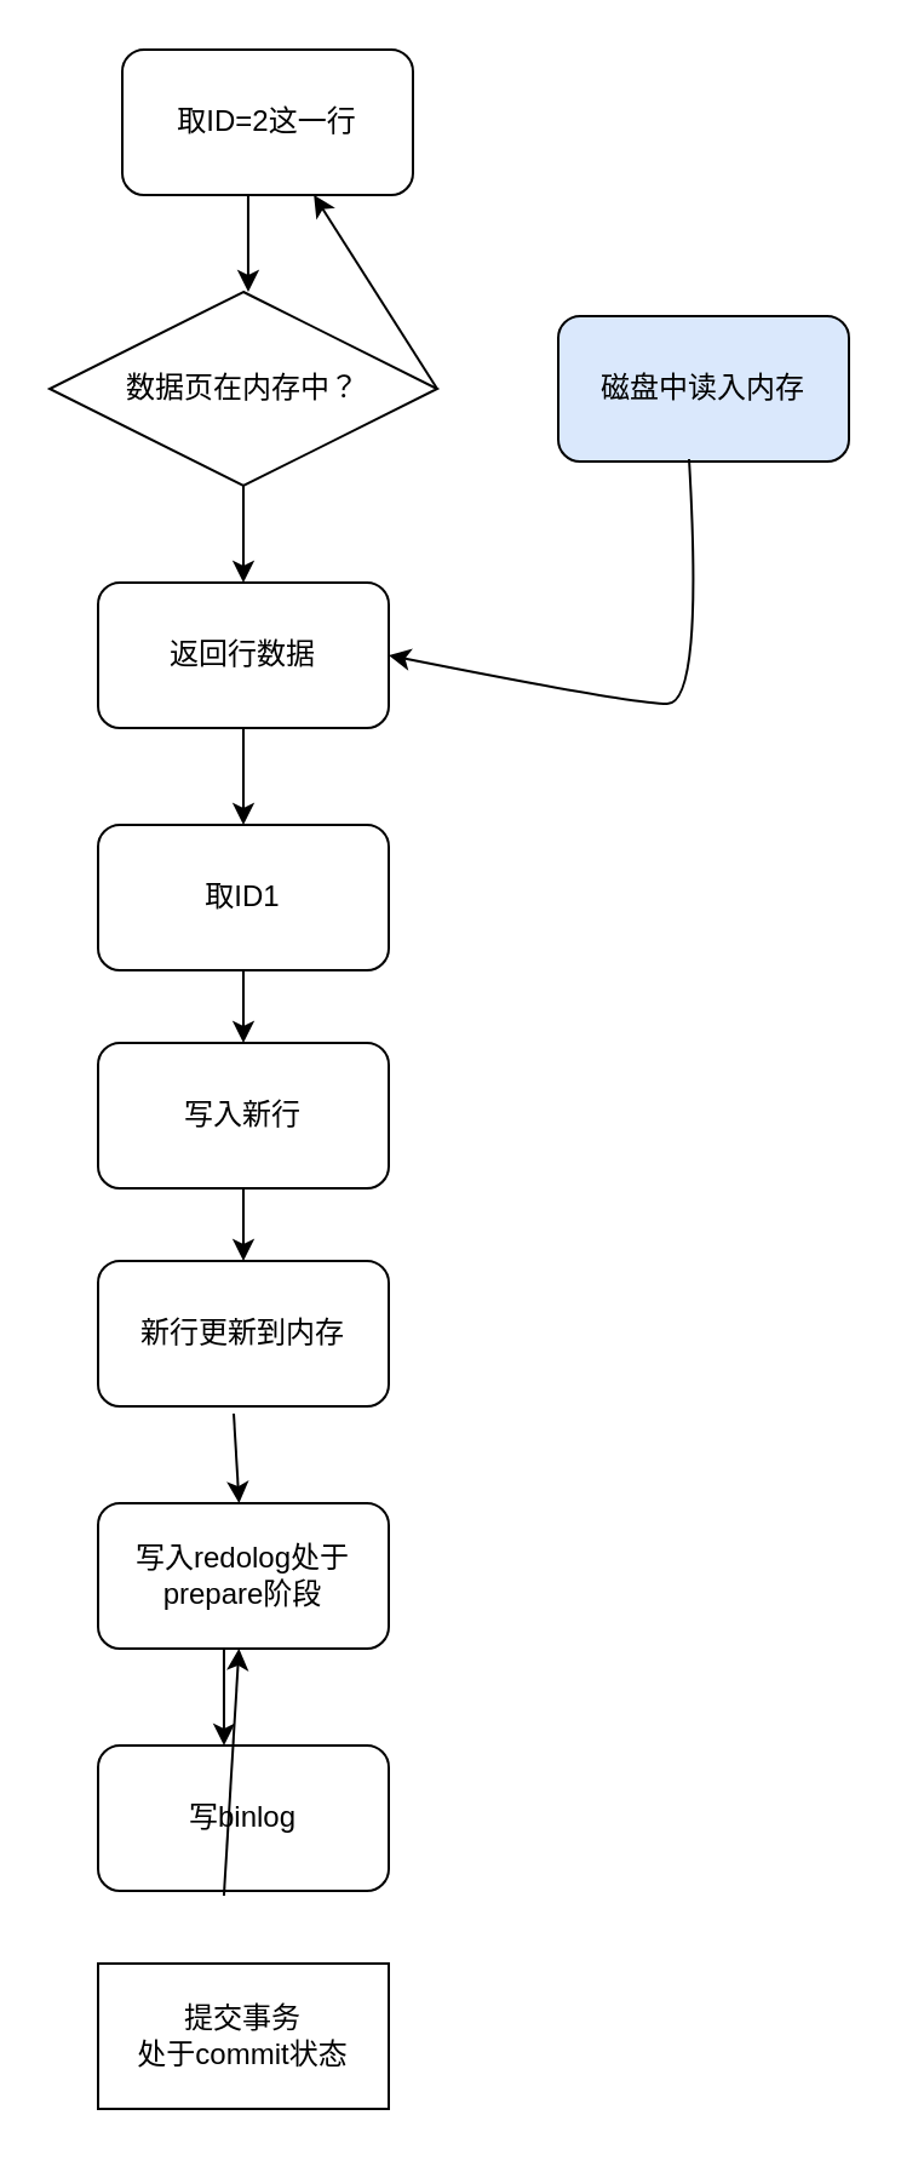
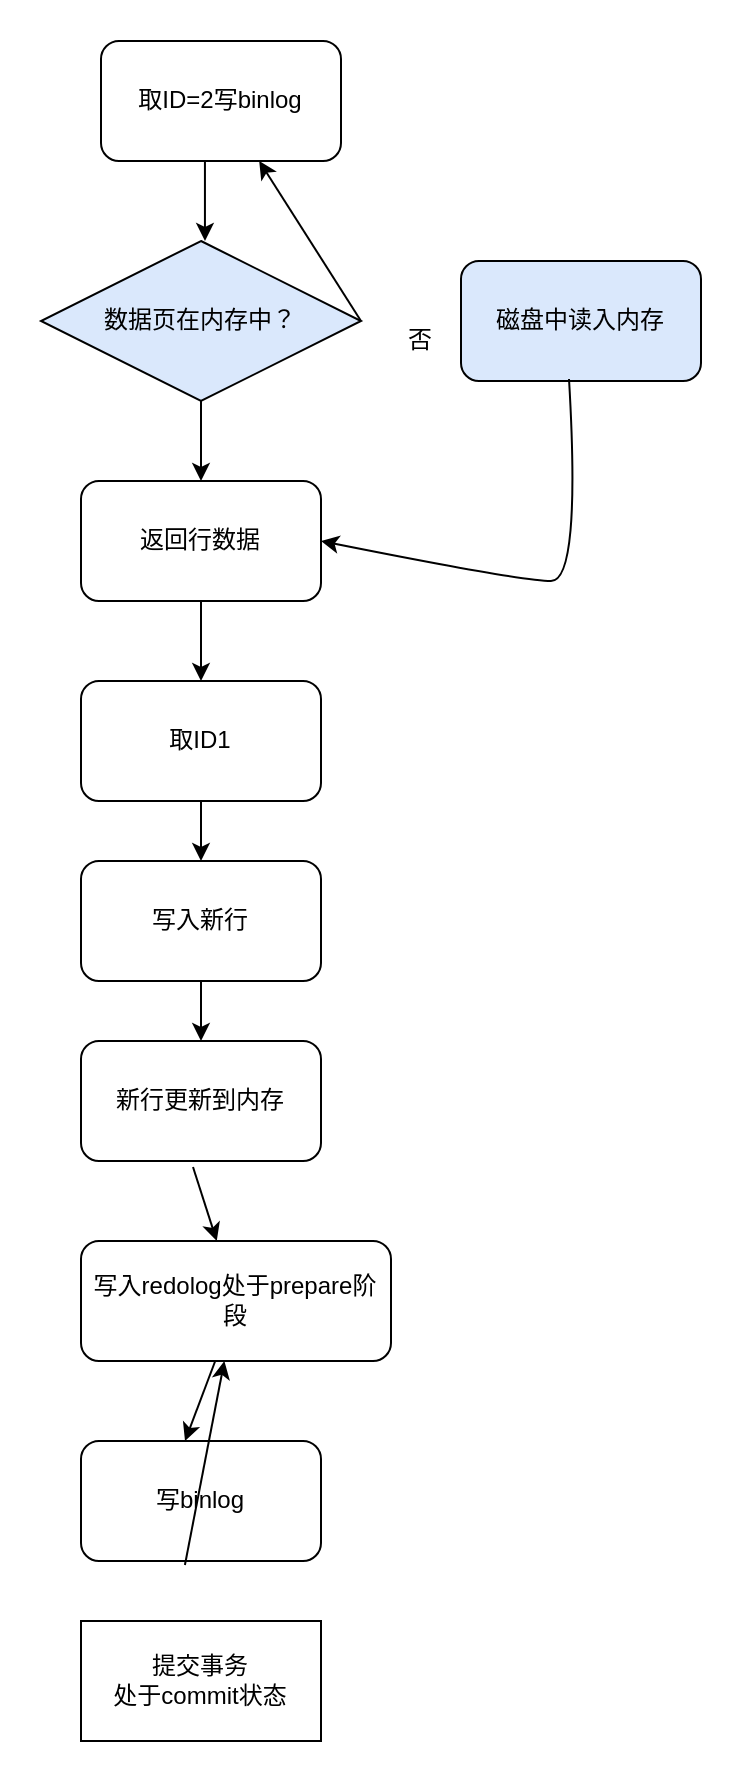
  <mxCell id="0" />
  <mxCell id="1" parent="0" />
- <mxCell id="2" value="取ID=2这一行" style="rounded=1;whiteSpace=wrap;html=1;" vertex="1" parent="1"><mxGeometry x="50" y="20" width="120" height="60" as="geometry" /></mxCell>
+ <mxCell id="2" value="取ID=2写binlog" style="rounded=1;whiteSpace=wrap;html=1;" vertex="1" parent="1"><mxGeometry x="50" y="20" width="120" height="60" as="geometry" /></mxCell>
  <mxCell id="3" value="" style="endArrow=classic;html=1;exitX=0.433;exitY=1;exitDx=0;exitDy=0;exitPerimeter=0;" edge="1" parent="1" source="2"><mxGeometry width="50" height="50" relative="1" as="geometry"><mxPoint x="130" y="170" as="sourcePoint" /><mxPoint x="102" y="120" as="targetPoint" /></mxGeometry></mxCell>
- <mxCell id="4" value="数据页在内存中？" style="rhombus;whiteSpace=wrap;html=1;" vertex="1" parent="1"><mxGeometry x="20" y="120" width="160" height="80" as="geometry" /></mxCell>
+ <mxCell id="4" value="数据页在内存中？" style="rhombus;whiteSpace=wrap;html=1;fillColor=#dae8fc;" vertex="1" parent="1"><mxGeometry x="20" y="120" width="160" height="80" as="geometry" /></mxCell>
  <mxCell id="5" value="" style="endArrow=classic;html=1;exitX=0.5;exitY=1;exitDx=0;exitDy=0;" edge="1" parent="1" source="4"><mxGeometry width="50" height="50" relative="1" as="geometry"><mxPoint x="110" y="300" as="sourcePoint" /><mxPoint x="100" y="240" as="targetPoint" /></mxGeometry></mxCell>
  <mxCell id="6" value="是" style="text;html=1;strokeColor=none;fillColor=none;align=center;verticalAlign=middle;whiteSpace=wrap;rounded=0;" vertex="1" parent="1"><mxGeometry x="50" y="240" width="40" height="20" as="geometry" /></mxCell>
  <mxCell id="7" value="" style="endArrow=classic;html=1;exitX=1;exitY=0.5;exitDx=0;exitDy=0;" edge="1" parent="1" source="4" target="2"><mxGeometry width="50" height="50" relative="1" as="geometry"><mxPoint x="190" y="200" as="sourcePoint" /><mxPoint x="250" y="180" as="targetPoint" /></mxGeometry></mxCell>
+ <mxCell id="8" value="否" style="text;html=1;strokeColor=none;fillColor=none;align=center;verticalAlign=middle;whiteSpace=wrap;rounded=0;" vertex="1" parent="1"><mxGeometry x="190" y="160" width="40" height="20" as="geometry" /></mxCell>
  <mxCell id="9" value="磁盘中读入内存" style="rounded=1;whiteSpace=wrap;html=1;fillColor=#dae8fc;" vertex="1" parent="1"><mxGeometry x="230" y="130" width="120" height="60" as="geometry" /></mxCell>
  <mxCell id="10" value="返回行数据" style="rounded=1;whiteSpace=wrap;html=1;" vertex="1" parent="1"><mxGeometry x="40" y="240" width="120" height="60" as="geometry" /></mxCell>
  <mxCell id="11" value="" style="curved=1;endArrow=classic;html=1;exitX=0.45;exitY=0.983;exitDx=0;exitDy=0;exitPerimeter=0;entryX=1;entryY=0.5;entryDx=0;entryDy=0;" edge="1" parent="1" source="9" target="10"><mxGeometry width="50" height="50" relative="1" as="geometry"><mxPoint x="260" y="340" as="sourcePoint" /><mxPoint x="170" y="310" as="targetPoint" /><Array as="points"><mxPoint x="290" y="290" /><mxPoint x="260" y="290" /></Array></mxGeometry></mxCell>
  <mxCell id="12" value="" style="endArrow=classic;html=1;exitX=0.5;exitY=1;exitDx=0;exitDy=0;" edge="1" parent="1" source="10"><mxGeometry width="50" height="50" relative="1" as="geometry"><mxPoint x="60" y="430" as="sourcePoint" /><mxPoint x="100" y="340" as="targetPoint" /></mxGeometry></mxCell>
  <mxCell id="13" value="取ID1" style="rounded=1;whiteSpace=wrap;html=1;" vertex="1" parent="1"><mxGeometry x="40" y="340" width="120" height="60" as="geometry" /></mxCell>
  <mxCell id="14" value="" style="endArrow=classic;html=1;exitX=0.5;exitY=1;exitDx=0;exitDy=0;" edge="1" parent="1" source="13"><mxGeometry width="50" height="50" relative="1" as="geometry"><mxPoint x="90" y="580" as="sourcePoint" /><mxPoint x="100" y="430" as="targetPoint" /></mxGeometry></mxCell>
  <mxCell id="15" value="写入新行" style="rounded=1;whiteSpace=wrap;html=1;" vertex="1" parent="1"><mxGeometry x="40" y="430" width="120" height="60" as="geometry" /></mxCell>
  <mxCell id="16" value="" style="endArrow=classic;html=1;exitX=0.5;exitY=1;exitDx=0;exitDy=0;" edge="1" parent="1" source="15"><mxGeometry width="50" height="50" relative="1" as="geometry"><mxPoint x="80" y="680" as="sourcePoint" /><mxPoint x="100" y="520" as="targetPoint" /></mxGeometry></mxCell>
  <mxCell id="17" value="新行更新到内存" style="rounded=1;whiteSpace=wrap;html=1;" vertex="1" parent="1"><mxGeometry x="40" y="520" width="120" height="60" as="geometry" /></mxCell>
- <mxCell id="18" value="写入redolog处于prepare阶段" style="rounded=1;whiteSpace=wrap;html=1;" vertex="1" parent="1"><mxGeometry x="40" y="620" width="120" height="60" as="geometry" /></mxCell>
+ <mxCell id="18" value="写入redolog处于prepare阶段" style="rounded=1;whiteSpace=wrap;html=1;" vertex="1" parent="1"><mxGeometry x="40" y="620" width="155" height="60" as="geometry" /></mxCell>
  <mxCell id="19" value="写binlog" style="rounded=1;whiteSpace=wrap;html=1;" vertex="1" parent="1"><mxGeometry x="40" y="720" width="120" height="60" as="geometry" /></mxCell>
  <mxCell id="20" value="" style="endArrow=classic;html=1;" edge="1" parent="1" target="18"><mxGeometry width="50" height="50" relative="1" as="geometry"><mxPoint x="96" y="583" as="sourcePoint" /><mxPoint x="140" y="580" as="targetPoint" /></mxGeometry></mxCell>
  <mxCell id="21" value="" style="endArrow=classic;html=1;exitX=0.433;exitY=1;exitDx=0;exitDy=0;exitPerimeter=0;" edge="1" parent="1" source="18"><mxGeometry width="50" height="50" relative="1" as="geometry"><mxPoint x="100" y="740" as="sourcePoint" /><mxPoint x="92" y="720" as="targetPoint" /></mxGeometry></mxCell>
  <mxCell id="22" value="提交事务&lt;br&gt;处于commit状态" style="whiteSpace=wrap;html=1;rounded=0;" vertex="1" parent="1"><mxGeometry x="40" y="810" width="120" height="60" as="geometry" /></mxCell>
  <mxCell id="23" value="" style="endArrow=classic;html=1;exitX=0.433;exitY=1.033;exitDx=0;exitDy=0;exitPerimeter=0;" edge="1" parent="1" source="19" target="18"><mxGeometry width="50" height="50" relative="1" as="geometry"><mxPoint x="80" y="830" as="sourcePoint" /><mxPoint x="130" y="780" as="targetPoint" /></mxGeometry></mxCell>
